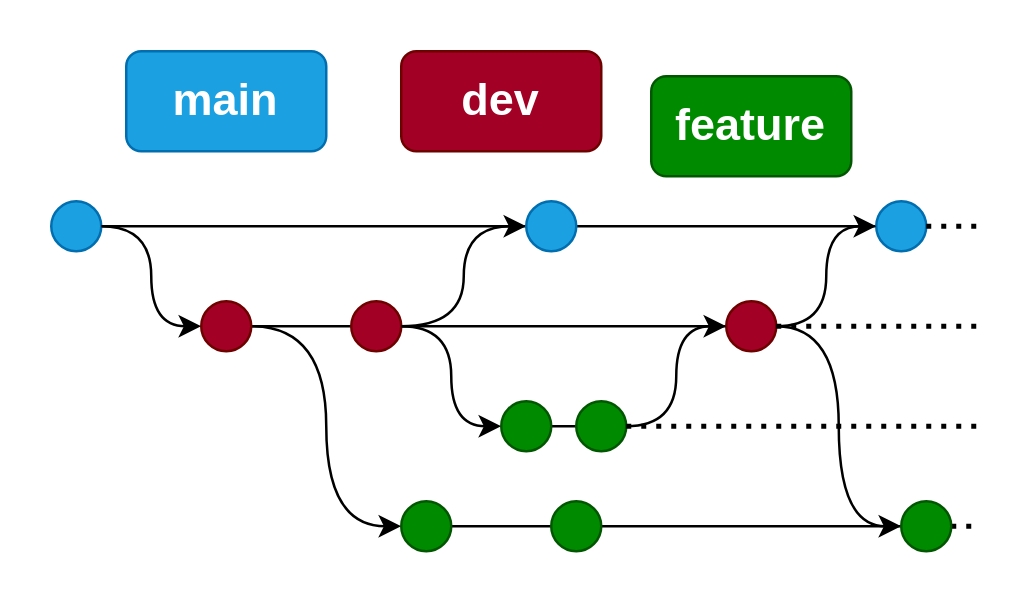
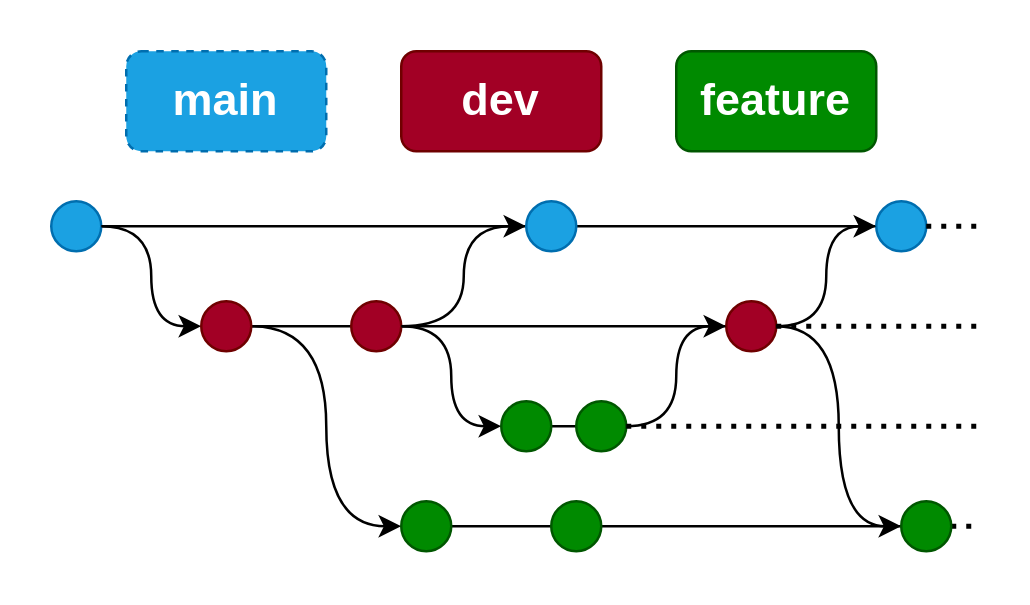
  <mxCell id="0" />
  <mxCell id="1" parent="0" />
- <mxCell id="2" value="&lt;font style=&quot;font-size: 18px;&quot;&gt;main&lt;/font&gt;" style="rounded=1;whiteSpace=wrap;html=1;fillColor=#1ba1e2;strokeColor=#006EAF;fontColor=#ffffff;fontStyle=1" parent="1" vertex="1"><mxGeometry x="50" y="20" width="80" height="40" as="geometry" /></mxCell>
+ <mxCell id="2" value="&lt;font style=&quot;font-size: 18px;&quot;&gt;main&lt;/font&gt;" style="rounded=1;whiteSpace=wrap;html=1;fillColor=#1ba1e2;strokeColor=#006EAF;fontColor=#ffffff;fontStyle=1;dashed=1;" parent="1" vertex="1"><mxGeometry x="50" y="20" width="80" height="40" as="geometry" /></mxCell>
  <mxCell id="3" value="&lt;font style=&quot;font-size: 18px;&quot;&gt;dev&lt;/font&gt;" style="rounded=1;whiteSpace=wrap;html=1;fillColor=#a20025;strokeColor=#6F0000;fontColor=#ffffff;fontStyle=1" parent="1" vertex="1"><mxGeometry x="160" y="20" width="80" height="40" as="geometry" /></mxCell>
  <mxCell id="4" style="edgeStyle=orthogonalEdgeStyle;rounded=0;orthogonalLoop=1;jettySize=auto;html=1;entryX=0;entryY=0.5;entryDx=0;entryDy=0;curved=1;" parent="1" source="6" target="11" edge="1"><mxGeometry relative="1" as="geometry" /></mxCell>
  <mxCell id="5" style="edgeStyle=orthogonalEdgeStyle;rounded=0;orthogonalLoop=1;jettySize=auto;html=1;entryX=0;entryY=0.5;entryDx=0;entryDy=0;endArrow=none;endFill=0;" parent="1" source="22" target="7" edge="1"><mxGeometry relative="1" as="geometry" /></mxCell>
  <mxCell id="6" value="" style="ellipse;whiteSpace=wrap;html=1;fillColor=#1ba1e2;fontColor=#ffffff;strokeColor=#006EAF;" parent="1" vertex="1"><mxGeometry x="20" y="80" width="20" height="20" as="geometry" /></mxCell>
  <mxCell id="7" value="" style="ellipse;whiteSpace=wrap;html=1;fillColor=#1ba1e2;fontColor=#ffffff;strokeColor=#006EAF;" parent="1" vertex="1"><mxGeometry x="350" y="80" width="20" height="20" as="geometry" /></mxCell>
  <mxCell id="8" style="edgeStyle=orthogonalEdgeStyle;rounded=0;orthogonalLoop=1;jettySize=auto;html=1;entryX=0;entryY=0.5;entryDx=0;entryDy=0;endArrow=none;endFill=0;" parent="1" source="11" target="13" edge="1"><mxGeometry relative="1" as="geometry" /></mxCell>
  <mxCell id="9" style="edgeStyle=orthogonalEdgeStyle;rounded=0;orthogonalLoop=1;jettySize=auto;html=1;entryX=0;entryY=0.5;entryDx=0;entryDy=0;curved=1;exitX=1;exitY=0.5;exitDx=0;exitDy=0;" parent="1" source="13" target="20" edge="1"><mxGeometry relative="1" as="geometry"><mxPoint x="90" y="170" as="sourcePoint" /><mxPoint x="130" y="210" as="targetPoint" /></mxGeometry></mxCell>
  <mxCell id="10" style="edgeStyle=orthogonalEdgeStyle;rounded=0;orthogonalLoop=1;jettySize=auto;html=1;entryX=0;entryY=0.5;entryDx=0;entryDy=0;curved=1;" parent="1" source="11" target="26" edge="1"><mxGeometry relative="1" as="geometry" /></mxCell>
  <mxCell id="11" value="" style="ellipse;whiteSpace=wrap;html=1;fillColor=#a20025;fontColor=#ffffff;strokeColor=#6F0000;" parent="1" vertex="1"><mxGeometry x="80" y="120" width="20" height="20" as="geometry" /></mxCell>
  <mxCell id="12" style="edgeStyle=orthogonalEdgeStyle;rounded=0;orthogonalLoop=1;jettySize=auto;html=1;entryX=0;entryY=0.5;entryDx=0;entryDy=0;endArrow=none;endFill=0;" parent="1" source="13" target="16" edge="1"><mxGeometry relative="1" as="geometry" /></mxCell>
  <mxCell id="13" value="" style="ellipse;whiteSpace=wrap;html=1;fillColor=#a20025;fontColor=#ffffff;strokeColor=#6F0000;" parent="1" vertex="1"><mxGeometry x="140" y="120" width="20" height="20" as="geometry" /></mxCell>
  <mxCell id="14" style="edgeStyle=orthogonalEdgeStyle;rounded=0;orthogonalLoop=1;jettySize=auto;html=1;entryX=0;entryY=0.5;entryDx=0;entryDy=0;curved=1;exitX=1;exitY=0.5;exitDx=0;exitDy=0;" parent="1" source="13" target="22" edge="1"><mxGeometry relative="1" as="geometry"><mxPoint x="50" y="100" as="sourcePoint" /><mxPoint x="90" y="180" as="targetPoint" /></mxGeometry></mxCell>
  <mxCell id="15" style="edgeStyle=orthogonalEdgeStyle;rounded=0;orthogonalLoop=1;jettySize=auto;html=1;entryX=0;entryY=0.5;entryDx=0;entryDy=0;curved=1;" edge="1" parent="1" source="16" target="33"><mxGeometry relative="1" as="geometry" /></mxCell>
  <mxCell id="16" value="" style="ellipse;whiteSpace=wrap;html=1;fillColor=#a20025;fontColor=#ffffff;strokeColor=#6F0000;" parent="1" vertex="1"><mxGeometry x="290" y="120" width="20" height="20" as="geometry" /></mxCell>
  <mxCell id="17" style="edgeStyle=orthogonalEdgeStyle;rounded=0;orthogonalLoop=1;jettySize=auto;html=1;entryX=0;entryY=0.5;entryDx=0;entryDy=0;curved=1;exitX=1;exitY=0.5;exitDx=0;exitDy=0;" parent="1" source="16" target="7" edge="1"><mxGeometry relative="1" as="geometry"><mxPoint x="240" y="250" as="sourcePoint" /><mxPoint x="280" y="190" as="targetPoint" /></mxGeometry></mxCell>
- <mxCell id="18" value="&lt;font style=&quot;font-size: 18px;&quot;&gt;&lt;b&gt;feature&lt;/b&gt;&lt;/font&gt;" style="rounded=1;whiteSpace=wrap;html=1;fillColor=#008a00;strokeColor=#005700;fontColor=#ffffff;" parent="1" vertex="1"><mxGeometry x="260" y="30" width="80" height="40" as="geometry" /></mxCell>
+ <mxCell id="18" value="&lt;font style=&quot;font-size: 18px;&quot;&gt;&lt;b&gt;feature&lt;/b&gt;&lt;/font&gt;" style="rounded=1;whiteSpace=wrap;html=1;fillColor=#008a00;strokeColor=#005700;fontColor=#ffffff;" parent="1" vertex="1"><mxGeometry x="270" y="20" width="80" height="40" as="geometry" /></mxCell>
  <mxCell id="19" style="edgeStyle=orthogonalEdgeStyle;rounded=0;orthogonalLoop=1;jettySize=auto;html=1;entryX=0;entryY=0.5;entryDx=0;entryDy=0;endArrow=none;endFill=0;" parent="1" source="20" target="24" edge="1"><mxGeometry relative="1" as="geometry" /></mxCell>
  <mxCell id="20" value="" style="ellipse;whiteSpace=wrap;html=1;fillColor=#008a00;fontColor=#ffffff;strokeColor=#005700;" parent="1" vertex="1"><mxGeometry x="200" y="160" width="20" height="20" as="geometry" /></mxCell>
  <mxCell id="21" value="" style="edgeStyle=orthogonalEdgeStyle;rounded=0;orthogonalLoop=1;jettySize=auto;html=1;entryX=0;entryY=0.5;entryDx=0;entryDy=0;endArrow=none;endFill=0;" parent="1" source="6" target="22" edge="1"><mxGeometry relative="1" as="geometry"><mxPoint x="40" y="90" as="sourcePoint" /><mxPoint x="240" y="90" as="targetPoint" /></mxGeometry></mxCell>
  <mxCell id="22" value="" style="ellipse;whiteSpace=wrap;html=1;fillColor=#1ba1e2;fontColor=#ffffff;strokeColor=#006EAF;" parent="1" vertex="1"><mxGeometry x="210" y="80" width="20" height="20" as="geometry" /></mxCell>
  <mxCell id="23" style="edgeStyle=orthogonalEdgeStyle;rounded=0;orthogonalLoop=1;jettySize=auto;html=1;entryX=0;entryY=0.5;entryDx=0;entryDy=0;curved=1;" parent="1" source="24" target="16" edge="1"><mxGeometry relative="1" as="geometry" /></mxCell>
  <mxCell id="24" value="" style="ellipse;whiteSpace=wrap;html=1;fillColor=#008a00;fontColor=#ffffff;strokeColor=#005700;" parent="1" vertex="1"><mxGeometry x="230" y="160" width="20" height="20" as="geometry" /></mxCell>
  <mxCell id="25" style="edgeStyle=orthogonalEdgeStyle;rounded=0;orthogonalLoop=1;jettySize=auto;html=1;entryX=0;entryY=0.5;entryDx=0;entryDy=0;endArrow=none;endFill=0;" parent="1" source="26" target="31" edge="1"><mxGeometry relative="1" as="geometry" /></mxCell>
  <mxCell id="26" value="" style="ellipse;whiteSpace=wrap;html=1;fillColor=#008a00;fontColor=#ffffff;strokeColor=#005700;" parent="1" vertex="1"><mxGeometry x="160" y="200" width="20" height="20" as="geometry" /></mxCell>
  <mxCell id="27" value="" style="endArrow=none;dashed=1;html=1;strokeWidth=2;rounded=0;entryX=1;entryY=0.5;entryDx=0;entryDy=0;dashPattern=1 2;" parent="1" edge="1" target="7"><mxGeometry width="50" height="50" relative="1" as="geometry"><mxPoint x="390" y="90" as="sourcePoint" /><mxPoint x="370" y="89.76" as="targetPoint" /></mxGeometry></mxCell>
  <mxCell id="28" value="" style="endArrow=none;dashed=1;html=1;strokeWidth=2;rounded=0;entryX=1;entryY=0.5;entryDx=0;entryDy=0;dashPattern=1 2;" parent="1" target="16" edge="1"><mxGeometry width="50" height="50" relative="1" as="geometry"><mxPoint x="390" y="130" as="sourcePoint" /><mxPoint x="380" y="99.76" as="targetPoint" /></mxGeometry></mxCell>
  <mxCell id="29" value="" style="endArrow=none;dashed=1;html=1;strokeWidth=2;rounded=0;entryX=1;entryY=0.5;entryDx=0;entryDy=0;dashPattern=1 2;" parent="1" target="24" edge="1"><mxGeometry width="50" height="50" relative="1" as="geometry"><mxPoint x="390" y="170" as="sourcePoint" /><mxPoint x="390" y="109.76" as="targetPoint" /></mxGeometry></mxCell>
  <mxCell id="30" style="edgeStyle=orthogonalEdgeStyle;rounded=0;orthogonalLoop=1;jettySize=auto;html=1;endArrow=none;endFill=0;" parent="1" source="31" target="33" edge="1"><mxGeometry relative="1" as="geometry" /></mxCell>
  <mxCell id="31" value="" style="ellipse;whiteSpace=wrap;html=1;fillColor=#008a00;fontColor=#ffffff;strokeColor=#005700;" parent="1" vertex="1"><mxGeometry x="220" y="200" width="20" height="20" as="geometry" /></mxCell>
  <mxCell id="32" style="edgeStyle=orthogonalEdgeStyle;rounded=0;orthogonalLoop=1;jettySize=auto;html=1;endArrow=none;endFill=0;dashed=1;dashPattern=1 2;strokeWidth=2;exitX=1;exitY=0.5;exitDx=0;exitDy=0;" parent="1" source="33" edge="1"><mxGeometry relative="1" as="geometry"><mxPoint x="390" y="210" as="targetPoint" /><mxPoint x="360" y="210" as="sourcePoint" /></mxGeometry></mxCell>
  <mxCell id="33" value="" style="ellipse;whiteSpace=wrap;html=1;fillColor=#008a00;fontColor=#ffffff;strokeColor=#005700;" parent="1" vertex="1"><mxGeometry x="360" y="200" width="20" height="20" as="geometry" /></mxCell>
